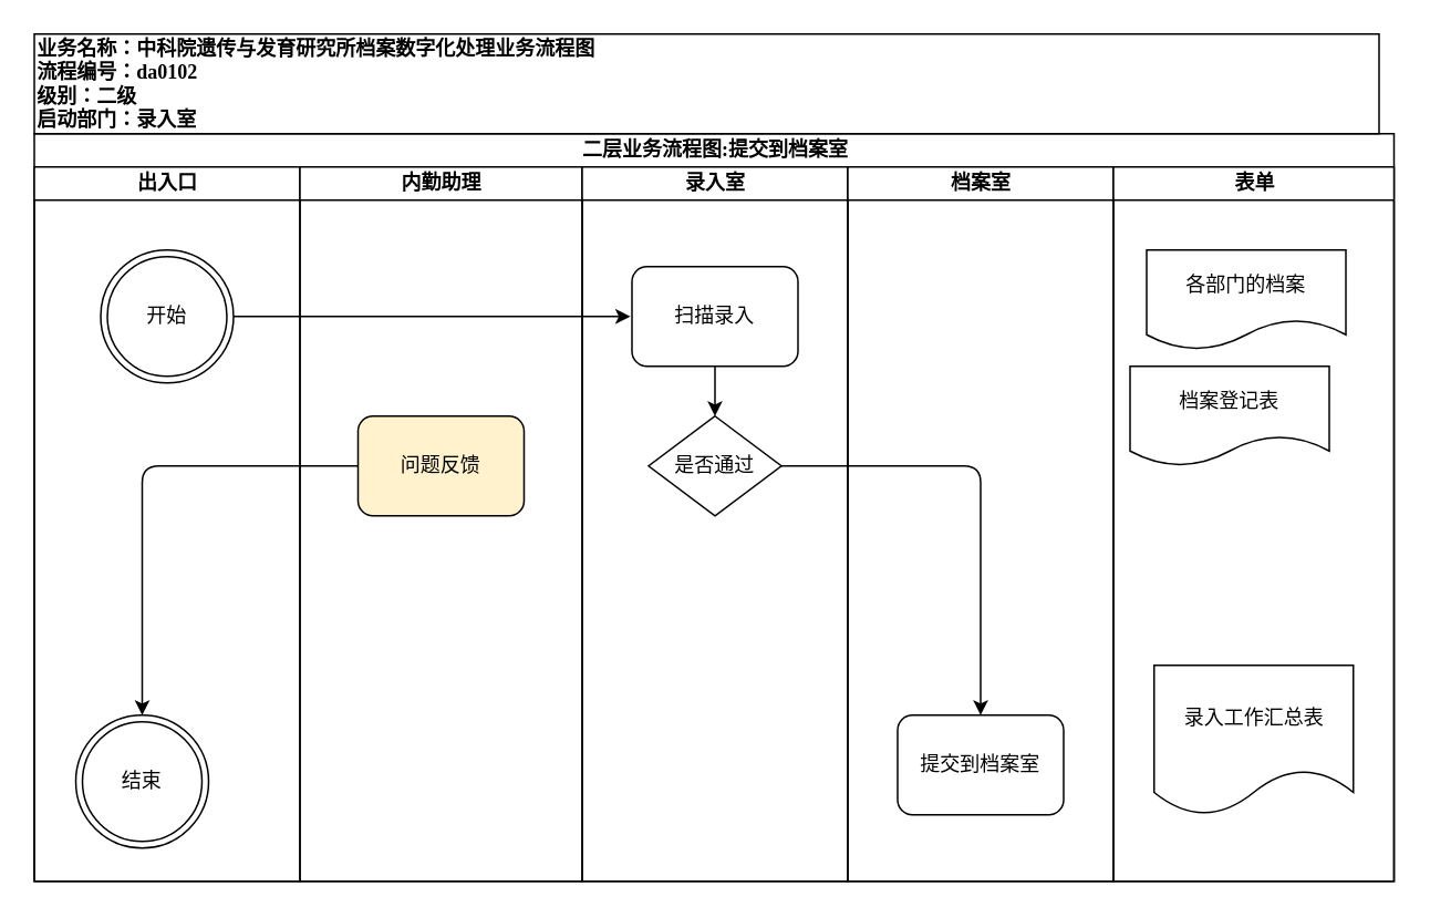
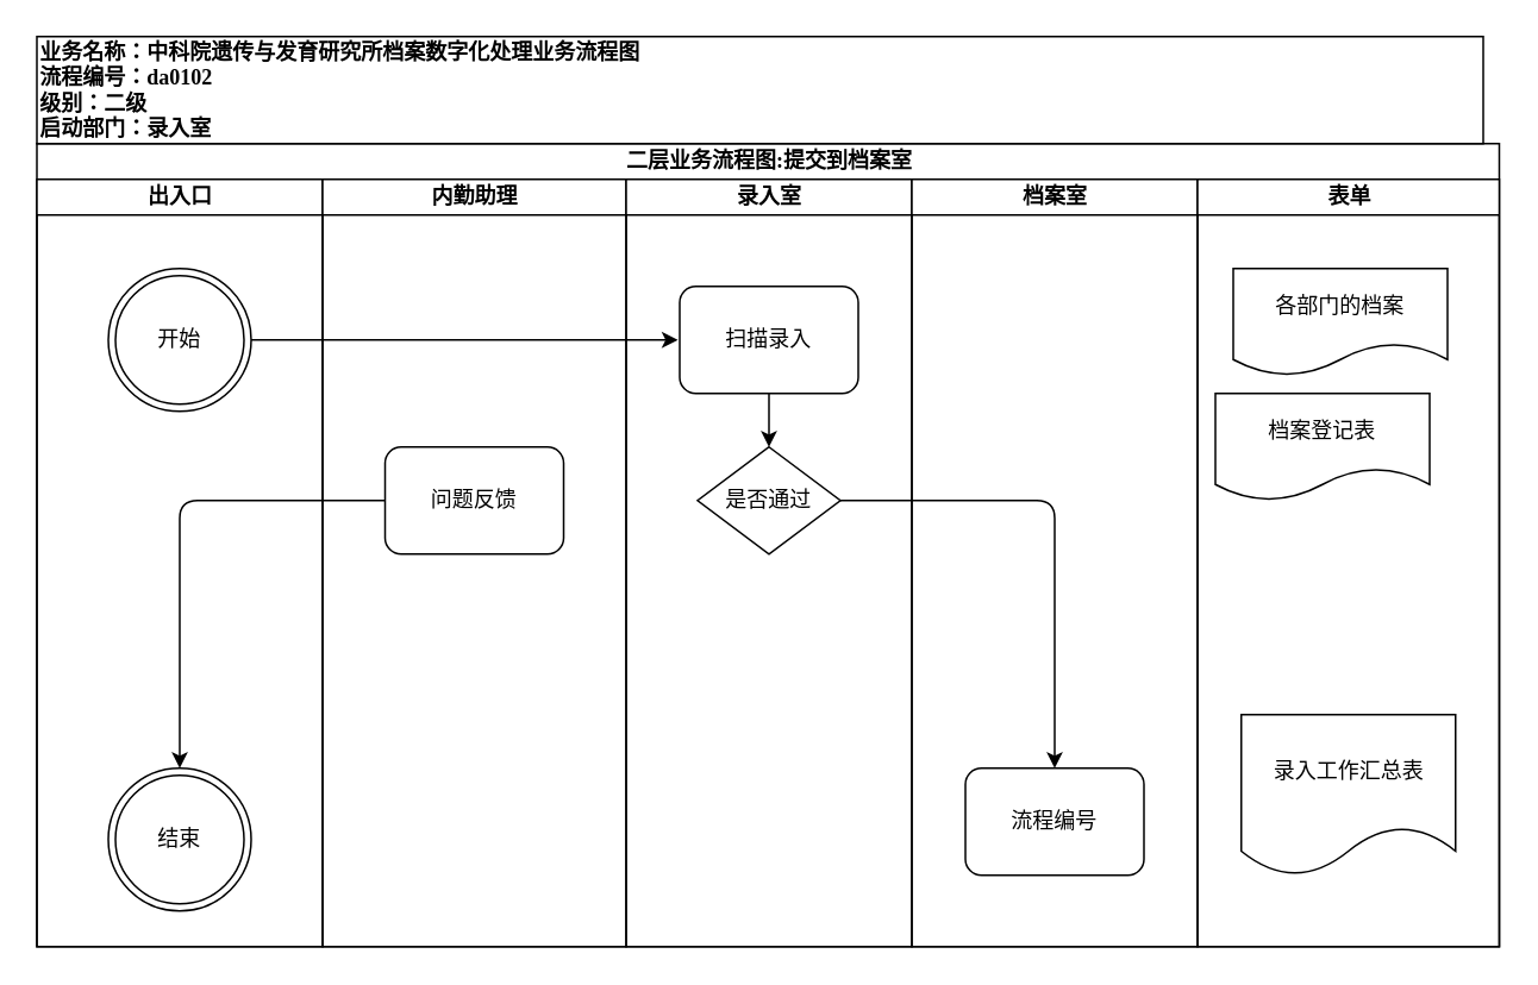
  <mxCell id="0" />
  <mxCell id="1" parent="0" />
  <mxCell id="2" value="二层业务流程图:提交到档案室" style="swimlane;html=1;childLayout=stackLayout;startSize=20;rounded=0;shadow=0;labelBackgroundColor=none;strokeWidth=1;fontFamily=Verdana;fontSize=12;align=center;verticalAlign=middle;swimlaneFillColor=none;" parent="1" vertex="1"><mxGeometry x="20" y="80" width="819" height="450" as="geometry" /></mxCell>
  <mxCell id="3" value="出入口" style="swimlane;html=1;startSize=20;fontSize=12;verticalAlign=middle;" parent="2" vertex="1"><mxGeometry y="20" width="160" height="430" as="geometry" /></mxCell>
  <mxCell id="4" value="开始" style="ellipse;shape=doubleEllipse;whiteSpace=wrap;html=1;aspect=fixed;fontSize=12;verticalAlign=middle;" parent="3" vertex="1"><mxGeometry x="40" y="50" width="80" height="80" as="geometry" /></mxCell>
- <mxCell id="5" value="结束" style="ellipse;shape=doubleEllipse;whiteSpace=wrap;html=1;aspect=fixed;fontSize=12;verticalAlign=middle;" parent="3" vertex="1"><mxGeometry x="25" y="330" width="80" height="80" as="geometry" /></mxCell>
+ <mxCell id="5" value="结束" style="ellipse;shape=doubleEllipse;whiteSpace=wrap;html=1;aspect=fixed;fontSize=12;verticalAlign=middle;" parent="3" vertex="1"><mxGeometry x="40" y="330" width="80" height="80" as="geometry" /></mxCell>
  <mxCell id="6" value="内勤助理" style="swimlane;html=1;startSize=20;fontSize=12;verticalAlign=middle;" parent="2" vertex="1"><mxGeometry x="160" y="20" width="170" height="430" as="geometry" /></mxCell>
- <mxCell id="7" value="问题反馈" style="rounded=1;whiteSpace=wrap;html=1;shadow=0;labelBackgroundColor=none;strokeWidth=1;fontFamily=Verdana;fontSize=12;align=center;verticalAlign=middle;fillColor=#fff2cc;" parent="6" vertex="1"><mxGeometry x="35" y="150" width="100" height="60" as="geometry" /></mxCell>
+ <mxCell id="7" value="问题反馈" style="rounded=1;whiteSpace=wrap;html=1;shadow=0;labelBackgroundColor=none;strokeWidth=1;fontFamily=Verdana;fontSize=12;align=center;verticalAlign=middle;" parent="6" vertex="1"><mxGeometry x="35" y="150" width="100" height="60" as="geometry" /></mxCell>
  <mxCell id="8" value="录入室" style="swimlane;html=1;startSize=20;fontSize=12;verticalAlign=middle;" parent="2" vertex="1"><mxGeometry x="330" y="20" width="160" height="430" as="geometry" /></mxCell>
  <mxCell id="9" style="edgeStyle=orthogonalEdgeStyle;rounded=1;orthogonalLoop=1;jettySize=auto;html=1;entryX=0.5;entryY=0;entryDx=0;entryDy=0;" parent="8" source="10" target="11" edge="1"><mxGeometry relative="1" as="geometry" /></mxCell>
  <mxCell id="10" value="扫描录入" style="rounded=1;whiteSpace=wrap;html=1;shadow=0;labelBackgroundColor=none;strokeWidth=1;fontFamily=Verdana;fontSize=12;align=center;verticalAlign=middle;" parent="8" vertex="1"><mxGeometry x="30" y="60" width="100" height="60" as="geometry" /></mxCell>
  <mxCell id="11" value="是否通过" style="rhombus;whiteSpace=wrap;html=1;rounded=0;shadow=0;labelBackgroundColor=none;strokeWidth=1;fontFamily=Verdana;fontSize=12;align=center;verticalAlign=middle;" parent="8" vertex="1"><mxGeometry x="40" y="150" width="80" height="60" as="geometry" /></mxCell>
  <mxCell id="12" value="档案室" style="swimlane;html=1;startSize=20;fontSize=12;verticalAlign=middle;" parent="2" vertex="1"><mxGeometry x="490" y="20" width="160" height="430" as="geometry" /></mxCell>
- <mxCell id="13" value="提交到档案室" style="rounded=1;whiteSpace=wrap;html=1;shadow=0;labelBackgroundColor=none;strokeWidth=1;fontFamily=Verdana;fontSize=12;align=center;verticalAlign=middle;" parent="12" vertex="1"><mxGeometry x="30" y="330" width="100" height="60" as="geometry" /></mxCell>
+ <mxCell id="13" value="流程编号" style="rounded=1;whiteSpace=wrap;html=1;shadow=0;labelBackgroundColor=none;strokeWidth=1;fontFamily=Verdana;fontSize=12;align=center;verticalAlign=middle;" parent="12" vertex="1"><mxGeometry x="30" y="330" width="100" height="60" as="geometry" /></mxCell>
  <mxCell id="14" value="表单" style="swimlane;html=1;startSize=20;fontSize=12;verticalAlign=middle;" parent="2" vertex="1"><mxGeometry x="650" y="20" width="169" height="430" as="geometry" /></mxCell>
  <mxCell id="15" value="各部门的档案" style="shape=document;whiteSpace=wrap;html=1;boundedLbl=1;fontSize=12;verticalAlign=middle;" parent="14" vertex="1"><mxGeometry x="20" y="50" width="120" height="60" as="geometry" /></mxCell>
  <mxCell id="16" value="档案登记表" style="shape=document;whiteSpace=wrap;html=1;boundedLbl=1;fontSize=12;verticalAlign=middle;" parent="14" vertex="1"><mxGeometry x="10" y="120" width="120" height="60" as="geometry" /></mxCell>
  <mxCell id="17" value="录入工作汇总表" style="shape=document;whiteSpace=wrap;html=1;boundedLbl=1;fontSize=12;verticalAlign=middle;" parent="14" vertex="1"><mxGeometry x="24.5" y="300" width="120" height="90" as="geometry" /></mxCell>
  <mxCell id="18" style="edgeStyle=orthogonalEdgeStyle;rounded=0;orthogonalLoop=1;jettySize=auto;html=1;" parent="2" source="4" edge="1"><mxGeometry relative="1" as="geometry"><mxPoint x="359" y="110" as="targetPoint" /></mxGeometry></mxCell>
  <mxCell id="19" style="edgeStyle=orthogonalEdgeStyle;rounded=1;orthogonalLoop=1;jettySize=auto;html=1;entryX=0.5;entryY=0;entryDx=0;entryDy=0;" parent="2" source="7" target="5" edge="1"><mxGeometry relative="1" as="geometry" /></mxCell>
  <mxCell id="20" style="edgeStyle=orthogonalEdgeStyle;rounded=1;orthogonalLoop=1;jettySize=auto;html=1;entryX=0.5;entryY=0;entryDx=0;entryDy=0;" parent="2" source="11" target="13" edge="1"><mxGeometry relative="1" as="geometry" /></mxCell>
  <mxCell id="21" value="&lt;span style=&quot;font-family: Verdana; font-weight: 700;&quot;&gt;业务名称：中科院遗传与发育研究所档案数字化处理业务流程图&lt;br&gt;流程编号：da0102&lt;br&gt;级别：二级&lt;br&gt;启动部门：录入室&lt;br&gt;&lt;/span&gt;" style="rounded=0;whiteSpace=wrap;html=1;align=left;" parent="1" vertex="1"><mxGeometry x="20" y="20" width="810" height="60" as="geometry" /></mxCell>
